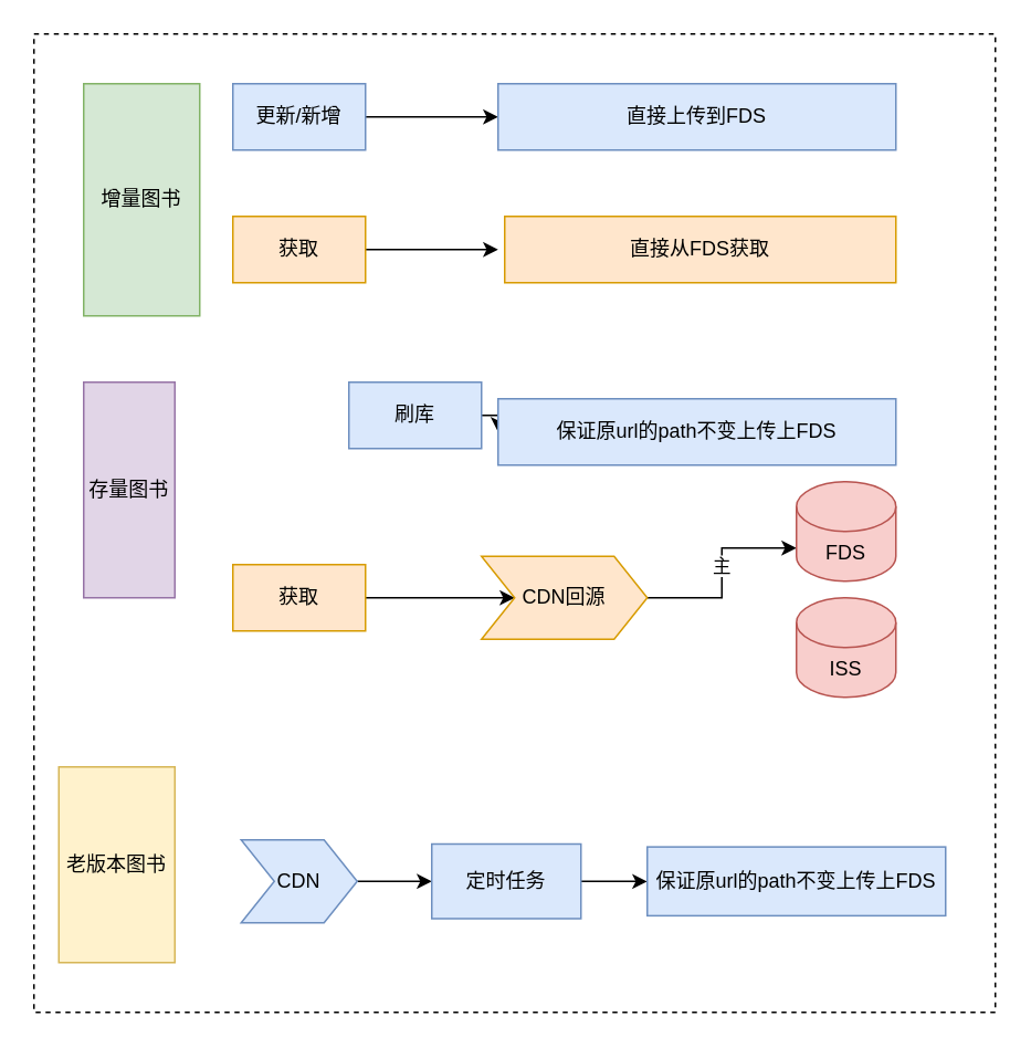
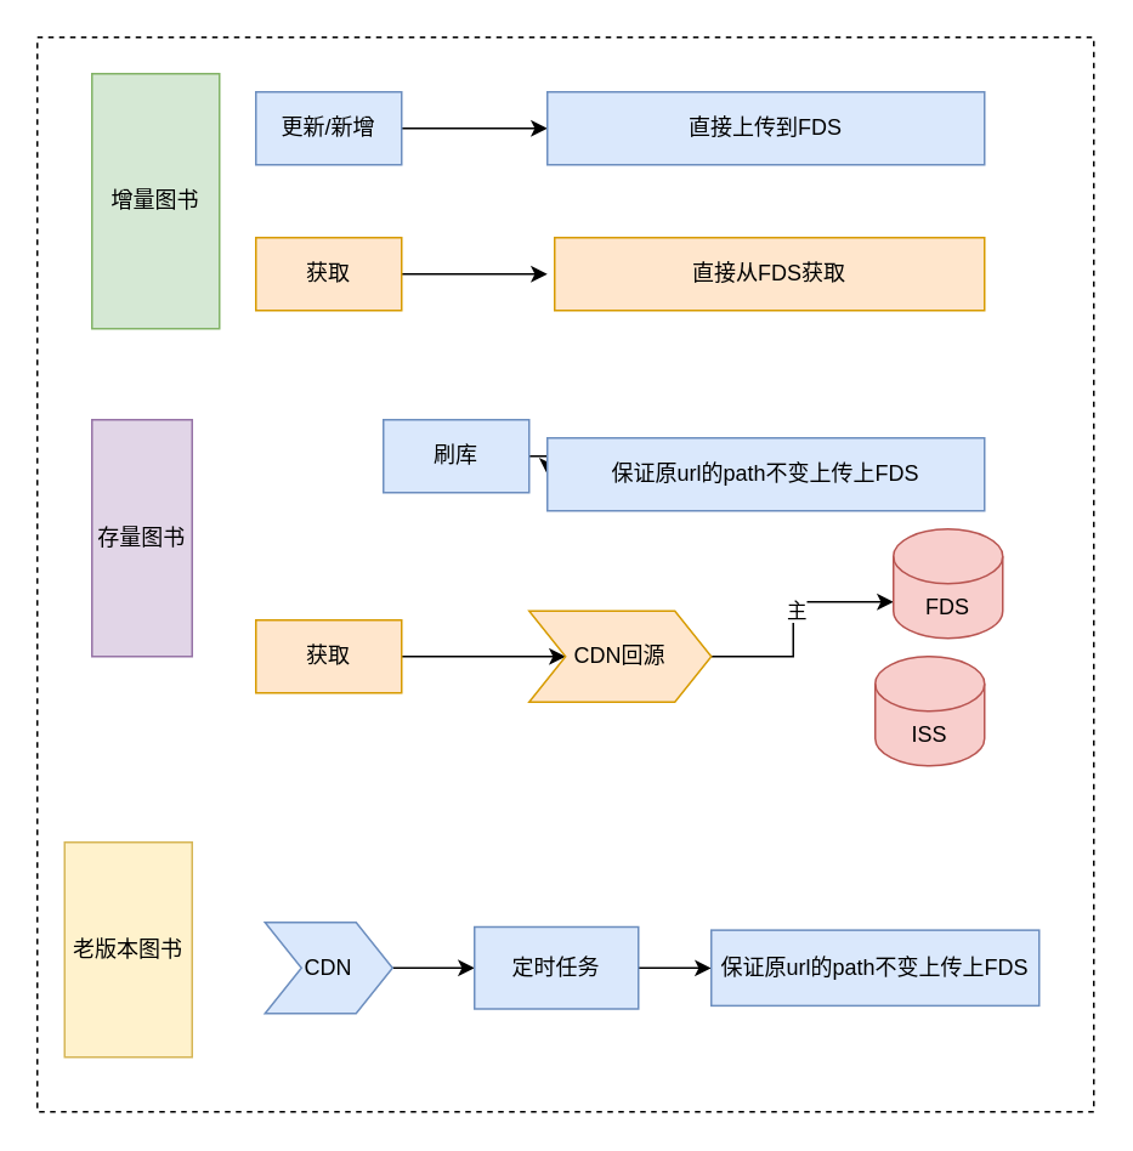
  <mxCell id="0" />
  <mxCell id="1" parent="0" />
  <mxCell id="2" value="" style="rounded=0;whiteSpace=wrap;html=1;dashed=1;" vertex="1" parent="1"><mxGeometry x="20" y="20" width="580" height="590" as="geometry" /></mxCell>
  <mxCell id="3" style="edgeStyle=orthogonalEdgeStyle;rounded=0;orthogonalLoop=1;jettySize=auto;html=1;exitX=1;exitY=0.5;exitDx=0;exitDy=0;" edge="1" parent="1" source="17" target="4"><mxGeometry relative="1" as="geometry"><mxPoint x="220" y="70" as="sourcePoint" /></mxGeometry></mxCell>
  <mxCell id="4" value="直接上传到FDS" style="rounded=0;whiteSpace=wrap;html=1;fillColor=#dae8fc;strokeColor=#6c8ebf;" vertex="1" parent="1"><mxGeometry x="300" y="50" width="240" height="40" as="geometry" /></mxCell>
  <mxCell id="5" style="edgeStyle=orthogonalEdgeStyle;rounded=0;orthogonalLoop=1;jettySize=auto;html=1;exitX=1;exitY=0.5;exitDx=0;exitDy=0;entryX=0;entryY=0.5;entryDx=0;entryDy=0;" edge="1" parent="1" source="19" target="6"><mxGeometry relative="1" as="geometry"><mxPoint x="220" y="260" as="sourcePoint" /></mxGeometry></mxCell>
  <mxCell id="6" value="保证原url的path不变上传上FDS" style="rounded=0;whiteSpace=wrap;html=1;fillColor=#dae8fc;strokeColor=#6c8ebf;" vertex="1" parent="1"><mxGeometry x="300" y="240" width="240" height="40" as="geometry" /></mxCell>
  <mxCell id="7" style="edgeStyle=orthogonalEdgeStyle;rounded=0;orthogonalLoop=1;jettySize=auto;html=1;exitX=1;exitY=0.5;exitDx=0;exitDy=0;" edge="1" parent="1" source="18"><mxGeometry relative="1" as="geometry"><mxPoint x="300" y="150" as="targetPoint" /><mxPoint x="220" y="150" as="sourcePoint" /></mxGeometry></mxCell>
  <mxCell id="8" value="直接从FDS获取" style="rounded=0;whiteSpace=wrap;html=1;fillColor=#ffe6cc;strokeColor=#d79b00;" vertex="1" parent="1"><mxGeometry x="304" y="130" width="236" height="40" as="geometry" /></mxCell>
  <mxCell id="9" style="edgeStyle=orthogonalEdgeStyle;rounded=0;orthogonalLoop=1;jettySize=auto;html=1;exitX=1;exitY=0.5;exitDx=0;exitDy=0;" edge="1" parent="1" source="20" target="12"><mxGeometry relative="1" as="geometry"><mxPoint x="220" y="360" as="sourcePoint" /></mxGeometry></mxCell>
  <mxCell id="10" style="edgeStyle=orthogonalEdgeStyle;rounded=0;orthogonalLoop=1;jettySize=auto;html=1;exitX=1;exitY=0.5;exitDx=0;exitDy=0;" edge="1" parent="1" source="12" target="13"><mxGeometry relative="1" as="geometry"><Array as="points"><mxPoint x="435" y="360" /><mxPoint x="435" y="330" /></Array></mxGeometry></mxCell>
  <mxCell id="11" value="主" style="edgeLabel;html=1;align=center;verticalAlign=middle;resizable=0;points=[];" vertex="1" connectable="0" parent="10"><mxGeometry x="0.169" y="1" relative="1" as="geometry"><mxPoint y="5" as="offset" /></mxGeometry></mxCell>
  <mxCell id="12" value="CDN回源" style="shape=step;perimeter=stepPerimeter;whiteSpace=wrap;html=1;fixedSize=1;fillColor=#ffe6cc;strokeColor=#d79b00;" vertex="1" parent="1"><mxGeometry x="290" y="335" width="100" height="50" as="geometry" /></mxCell>
- <mxCell id="13" value="FDS" style="shape=cylinder3;whiteSpace=wrap;html=1;boundedLbl=1;backgroundOutline=1;size=15;fillColor=#f8cecc;strokeColor=#b85450;" vertex="1" parent="1"><mxGeometry x="480" y="290" width="60" height="60" as="geometry" /></mxCell>
+ <mxCell id="13" value="FDS" style="shape=cylinder3;whiteSpace=wrap;html=1;boundedLbl=1;backgroundOutline=1;size=15;fillColor=#f8cecc;strokeColor=#b85450;" vertex="1" parent="1"><mxGeometry x="490" y="290" width="60" height="60" as="geometry" /></mxCell>
  <mxCell id="14" value="ISS" style="shape=cylinder3;whiteSpace=wrap;html=1;boundedLbl=1;backgroundOutline=1;size=15;fillColor=#f8cecc;strokeColor=#b85450;" vertex="1" parent="1"><mxGeometry x="480" y="360" width="60" height="60" as="geometry" /></mxCell>
- <mxCell id="15" value="增量图书" style="rounded=0;whiteSpace=wrap;html=1;fillColor=#d5e8d4;strokeColor=#82b366;" vertex="1" parent="1"><mxGeometry x="50" y="50" width="70" height="140" as="geometry" /></mxCell>
+ <mxCell id="15" value="增量图书" style="rounded=0;whiteSpace=wrap;html=1;fillColor=#d5e8d4;strokeColor=#82b366;" vertex="1" parent="1"><mxGeometry x="50" y="40" width="70" height="140" as="geometry" /></mxCell>
  <mxCell id="16" value="存量图书" style="rounded=0;whiteSpace=wrap;html=1;fillColor=#e1d5e7;strokeColor=#9673a6;" vertex="1" parent="1"><mxGeometry x="50" y="230" width="55" height="130" as="geometry" /></mxCell>
  <mxCell id="17" value="更新/新增" style="rounded=0;whiteSpace=wrap;html=1;fillColor=#dae8fc;strokeColor=#6c8ebf;" vertex="1" parent="1"><mxGeometry x="140" y="50" width="80" height="40" as="geometry" /></mxCell>
  <mxCell id="18" value="获取" style="rounded=0;whiteSpace=wrap;html=1;fillColor=#ffe6cc;strokeColor=#d79b00;" vertex="1" parent="1"><mxGeometry x="140" y="130" width="80" height="40" as="geometry" /></mxCell>
  <mxCell id="19" value="刷库" style="rounded=0;whiteSpace=wrap;html=1;fillColor=#dae8fc;strokeColor=#6c8ebf;" vertex="1" parent="1"><mxGeometry x="210" y="230" width="80" height="40" as="geometry" /></mxCell>
  <mxCell id="20" value="获取" style="rounded=0;whiteSpace=wrap;html=1;fillColor=#ffe6cc;strokeColor=#d79b00;" vertex="1" parent="1"><mxGeometry x="140" y="340" width="80" height="40" as="geometry" /></mxCell>
  <mxCell id="21" value="老版本图书" style="rounded=0;whiteSpace=wrap;html=1;fillColor=#fff2cc;strokeColor=#d6b656;" vertex="1" parent="1"><mxGeometry x="35" y="462" width="70" height="118" as="geometry" /></mxCell>
  <mxCell id="22" style="edgeStyle=orthogonalEdgeStyle;rounded=0;orthogonalLoop=1;jettySize=auto;html=1;exitX=1;exitY=0.5;exitDx=0;exitDy=0;entryX=0;entryY=0.5;entryDx=0;entryDy=0;" edge="1" parent="1" source="23" target="25"><mxGeometry relative="1" as="geometry" /></mxCell>
  <mxCell id="23" value="CDN" style="shape=step;perimeter=stepPerimeter;whiteSpace=wrap;html=1;fixedSize=1;fillColor=#dae8fc;strokeColor=#6c8ebf;" vertex="1" parent="1"><mxGeometry x="145" y="506" width="70" height="50" as="geometry" /></mxCell>
  <mxCell id="24" style="edgeStyle=orthogonalEdgeStyle;rounded=0;orthogonalLoop=1;jettySize=auto;html=1;exitX=1;exitY=0.5;exitDx=0;exitDy=0;" edge="1" parent="1" source="25" target="26"><mxGeometry relative="1" as="geometry" /></mxCell>
  <mxCell id="25" value="定时任务" style="rounded=0;whiteSpace=wrap;html=1;fillColor=#dae8fc;strokeColor=#6c8ebf;" vertex="1" parent="1"><mxGeometry x="260" y="508.5" width="90" height="45" as="geometry" /></mxCell>
  <mxCell id="26" value="保证原url的path不变上传上FDS" style="rounded=0;whiteSpace=wrap;html=1;fillColor=#dae8fc;strokeColor=#6c8ebf;" vertex="1" parent="1"><mxGeometry x="390" y="510.25" width="180" height="41.5" as="geometry" /></mxCell>
